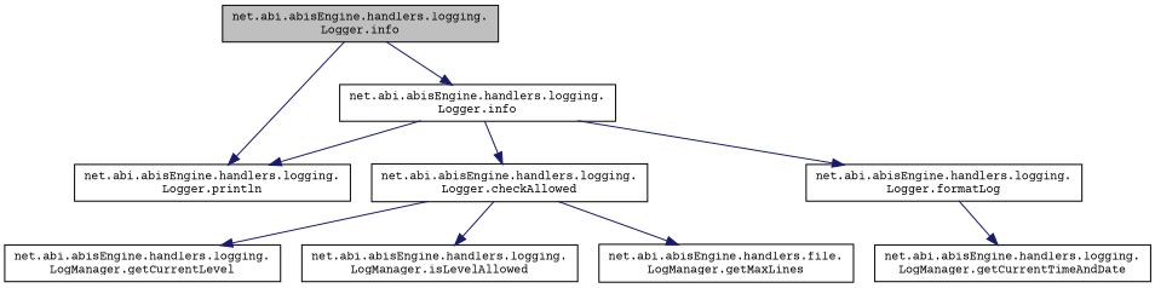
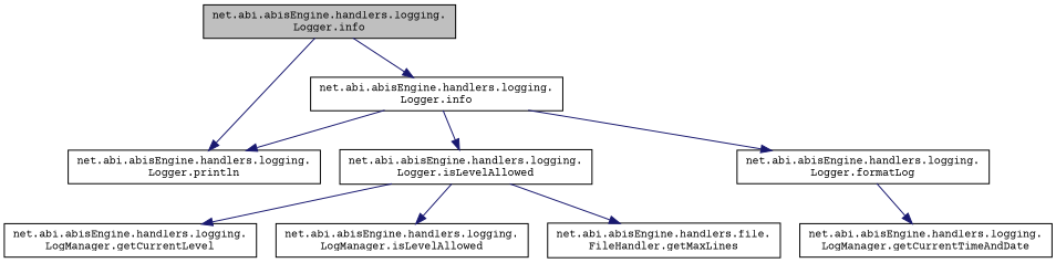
  digraph {
    fontname="Courier Prime"
    rankdir=TB
    node [color=black fillcolor=white fontname="Courier Prime" fontsize=10 shape=record style=filled]
    edge [color=midnightblue fontname="Courier Prime" fontsize=10 labelfontname=Helvetica labelfontsize=10 style=solid]
    n1 [fillcolor=grey75 fontcolor=black height=0.2 label="net.abi.abisEngine.handlers.logging.\lLogger.info" width=0.4]
    n2 [height=0.2 label="net.abi.abisEngine.handlers.logging.\lLogger.info" width=0.4]
    n3 [height=0.2 label="net.abi.abisEngine.handlers.logging.\lLogger.println" width=0.4]
-   n4 [height=0.2 label="net.abi.abisEngine.handlers.logging.\lLogger.checkAllowed" width=0.4]
+   n4 [height=0.2 label="net.abi.abisEngine.handlers.logging.\lLogger.isLevelAllowed" width=0.4]
    n5 [height=0.2 label="net.abi.abisEngine.handlers.logging.\lLogger.formatLog" width=0.4]
    n6 [height=0.2 label="net.abi.abisEngine.handlers.logging.\lLogManager.getCurrentLevel" width=0.4]
    n7 [height=0.2 label="net.abi.abisEngine.handlers.logging.\lLogManager.isLevelAllowed" width=0.4]
-   n8 [height=0.2 label="net.abi.abisEngine.handlers.file.\lLogManager.getMaxLines" width=0.4]
+   n8 [height=0.2 label="net.abi.abisEngine.handlers.file.\lFileHandler.getMaxLines" width=0.4]
    n9 [height=0.2 label="net.abi.abisEngine.handlers.logging.\lLogManager.getCurrentTimeAndDate" width=0.4]
    n1 -> n2
    n1 -> n3
    n2 -> n3
    n2 -> n4
    n2 -> n5
    n4 -> n6
    n4 -> n7
    n4 -> n8
    n5 -> n9
  }
